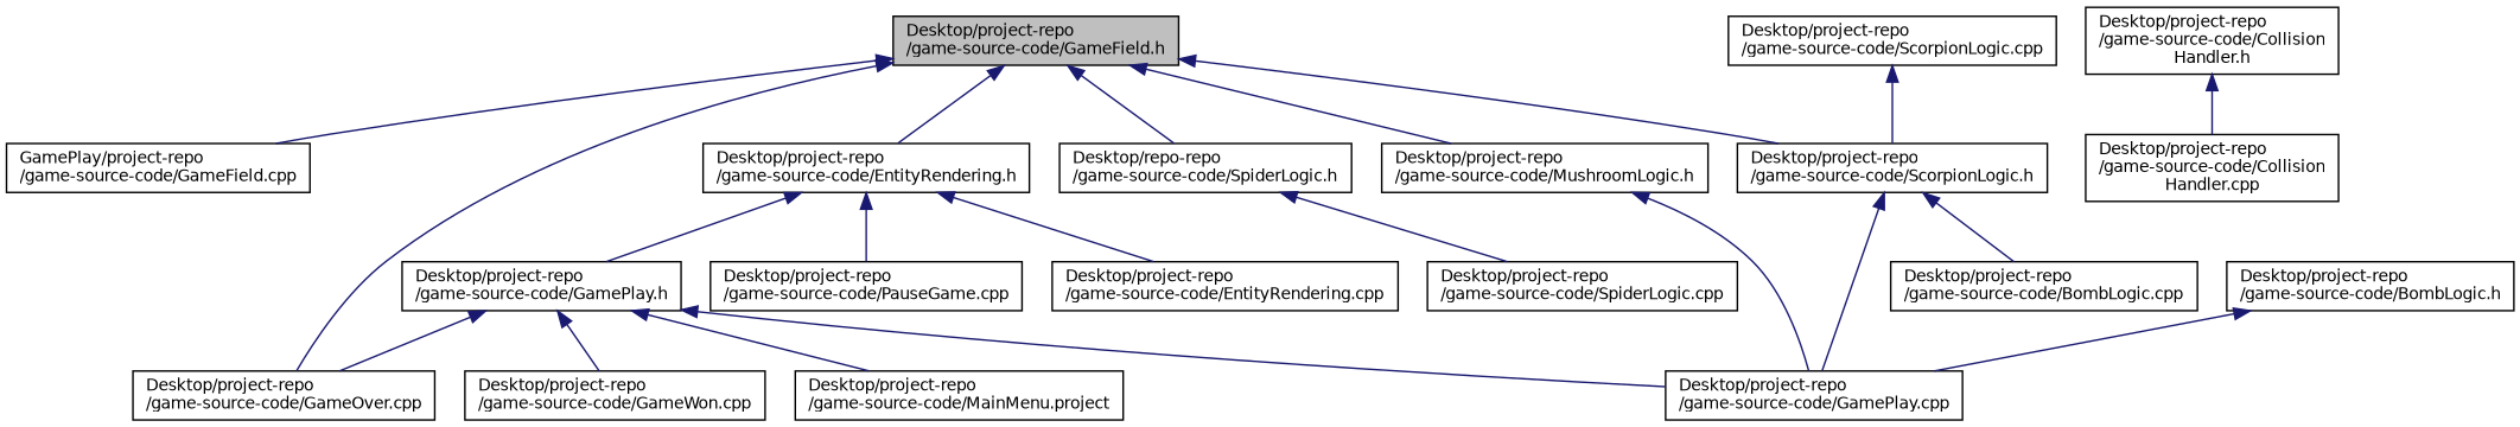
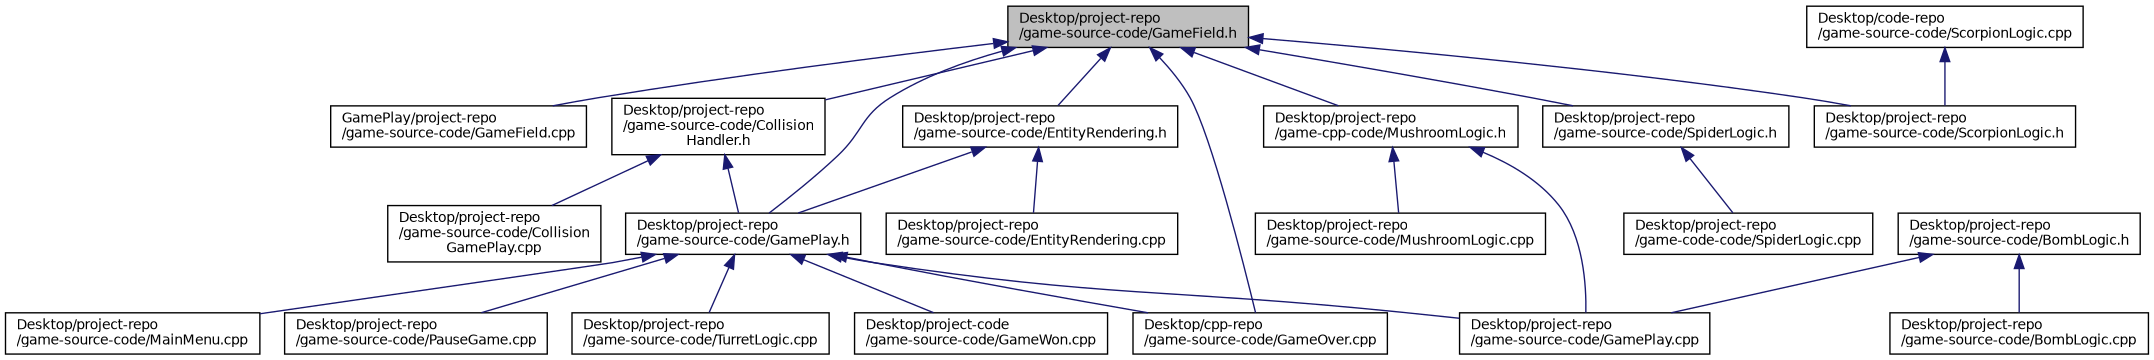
  digraph {
    node [color=black fillcolor=white fontname=Helvetica fontsize=10 shape=record style=filled]
    edge [color=midnightblue dir=back fontname=Helvetica fontsize=10 labelfontname=Helvetica labelfontsize=10 style=solid]
    n1 [fillcolor=grey75 fontcolor=black height=0.2 label="Desktop/project-repo\l/game-source-code/GameField.h" width=0.4]
    n2 [height=0.2 label="Desktop/project-repo\l/game-source-code/Collision\lHandler.h" width=0.4]
    n3 [height=0.2 label="Desktop/project-repo\l/game-source-code/GamePlay.h" width=0.4]
    n4 [height=0.2 label="Desktop/project-repo\l/game-source-code/EntityRendering.h" width=0.4]
    n5 [height=0.2 label="GamePlay/project-repo\l/game-source-code/GameField.cpp" width=0.4]
-   n6 [height=0.2 label="Desktop/project-repo\l/game-source-code/MushroomLogic.h" width=0.4]
+   n6 [height=0.2 label="Desktop/project-repo\l/game-cpp-code/MushroomLogic.h" width=0.4]
    n7 [height=0.2 label="Desktop/project-repo\l/game-source-code/ScorpionLogic.h" width=0.4]
-   n8 [height=0.2 label="Desktop/repo-repo\l/game-source-code/SpiderLogic.h" width=0.4]
-   n9 [height=0.2 label="Desktop/project-repo\l/game-source-code/GameOver.cpp" width=0.4]
+   n8 [height=0.2 label="Desktop/project-repo\l/game-source-code/SpiderLogic.h" width=0.4]
+   n9 [height=0.2 label="Desktop/cpp-repo\l/game-source-code/GameOver.cpp" width=0.4]
    n10 [height=0.2 label="Desktop/project-repo\l/game-source-code/BombLogic.h" width=0.4]
    n11 [height=0.2 label="Desktop/project-repo\l/game-source-code/BombLogic.cpp" width=0.4]
    n12 [height=0.2 label="Desktop/project-repo\l/game-source-code/GamePlay.cpp" width=0.4]
-   n13 [height=0.2 label="Desktop/project-repo\l/game-source-code/Collision\lHandler.cpp" width=0.4]
-   n14 [height=0.2 label="Desktop/project-repo\l/game-source-code/GameWon.cpp" width=0.4]
-   n15 [height=0.2 label="Desktop/project-repo\l/game-source-code/MainMenu.project" width=0.4]
+   n13 [height=0.2 label="Desktop/project-repo\l/game-source-code/Collision\lGamePlay.cpp" width=0.4]
+   n14 [height=0.2 label="Desktop/project-code\l/game-source-code/GameWon.cpp" width=0.4]
+   n15 [height=0.2 label="Desktop/project-repo\l/game-source-code/MainMenu.cpp" width=0.4]
    n16 [height=0.2 label="Desktop/project-repo\l/game-source-code/PauseGame.cpp" width=0.4]
+   n17 [height=0.2 label="Desktop/project-repo\l/game-source-code/TurretLogic.cpp" width=0.4]
    n18 [height=0.2 label="Desktop/project-repo\l/game-source-code/EntityRendering.cpp" width=0.4]
-   n20 [height=0.2 label="Desktop/project-repo\l/game-source-code/SpiderLogic.cpp" width=0.4]
-   n21 [height=0.2 label="Desktop/project-repo\l/game-source-code/ScorpionLogic.cpp" width=0.4]
+   n19 [height=0.2 label="Desktop/project-repo\l/game-source-code/MushroomLogic.cpp" width=0.4]
+   n20 [height=0.2 label="Desktop/project-repo\l/game-code-code/SpiderLogic.cpp" width=0.4]
+   n21 [height=0.2 label="Desktop/code-repo\l/game-source-code/ScorpionLogic.cpp" width=0.4]
+   n1 -> n2
+   n1 -> n3
    n1 -> n4
    n1 -> n5
    n1 -> n6
    n1 -> n7
    n1 -> n8
    n1 -> n9
+   n2 -> n3
    n2 -> n13
    n3 -> n9
    n3 -> n12
    n3 -> n14
    n3 -> n15
-   n4 -> n16
+   n3 -> n16
+   n3 -> n17
    n4 -> n3
    n4 -> n18
    n6 -> n12
-   n7 -> n12
+   n6 -> n19
    n8 -> n20
-   n7 -> n11
+   n10 -> n11
    n10 -> n12
    n21 -> n7
  }
